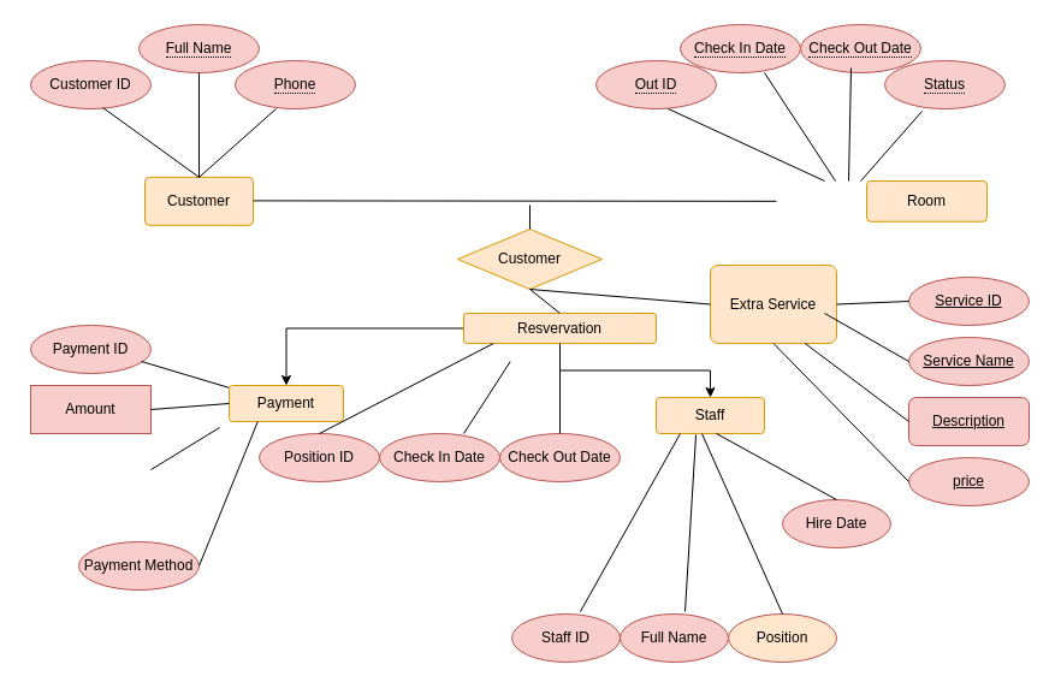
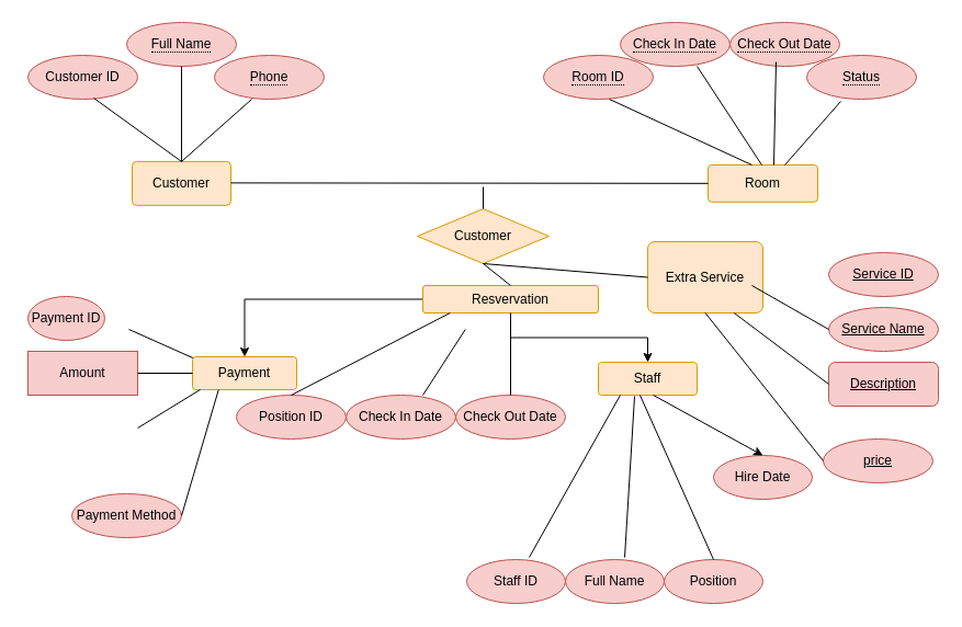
  <mxCell id="0" />
  <mxCell id="1" parent="0" />
  <mxCell id="2" value="" style="group" parent="1" vertex="1" connectable="0"><mxGeometry x="20" y="20" width="835" height="530" as="geometry" /></mxCell>
  <mxCell id="3" value="Customer" style="rounded=1;arcSize=10;whiteSpace=wrap;html=1;align=center;fillColor=#ffe6cc;strokeColor=#d79b00;" parent="2" vertex="1"><mxGeometry x="100" y="126.88" width="90" height="40" as="geometry" /></mxCell>
- <mxCell id="4" value="Room" style="whiteSpace=wrap;html=1;rounded=1;arcSize=10;fillColor=#ffe6cc;strokeColor=#d79b00;" parent="2" vertex="1"><mxGeometry x="700" y="130.01" width="100" height="33.75" as="geometry" /></mxCell>
+ <mxCell id="4" value="Room" style="whiteSpace=wrap;html=1;rounded=1;arcSize=10;fillColor=#ffe6cc;strokeColor=#d79b00;" parent="2" vertex="1"><mxGeometry x="625" y="130.01" width="100" height="33.75" as="geometry" /></mxCell>
  <mxCell id="5" value="Customer ID" style="ellipse;whiteSpace=wrap;html=1;align=center;fillColor=#f8cecc;strokeColor=#b85450;" parent="2" vertex="1"><mxGeometry x="5" y="30" width="100" height="40" as="geometry" /></mxCell>
  <mxCell id="6" value="&lt;span style=&quot;border-bottom: 1px dotted&quot;&gt;Full Name&lt;/span&gt;" style="ellipse;whiteSpace=wrap;html=1;align=center;fillColor=#f8cecc;strokeColor=#b85450;" parent="2" vertex="1"><mxGeometry x="95" width="100" height="40" as="geometry" /></mxCell>
  <mxCell id="7" value="&lt;span style=&quot;border-bottom: 1px dotted&quot;&gt;Phone&lt;/span&gt;" style="ellipse;whiteSpace=wrap;html=1;align=center;fillColor=#f8cecc;strokeColor=#b85450;" parent="2" vertex="1"><mxGeometry x="175" y="30" width="100" height="40" as="geometry" /></mxCell>
  <mxCell id="8" value="" style="endArrow=none;html=1;rounded=0;entryX=0.5;entryY=0;entryDx=0;entryDy=0;exitX=0.34;exitY=1;exitDx=0;exitDy=0;exitPerimeter=0;" parent="2" source="7" target="3" edge="1"><mxGeometry relative="1" as="geometry"><mxPoint x="215" y="90" as="sourcePoint" /><mxPoint x="375" y="100" as="targetPoint" /></mxGeometry></mxCell>
  <mxCell id="9" value="" style="endArrow=none;html=1;rounded=0;entryX=0.5;entryY=0;entryDx=0;entryDy=0;" parent="2" target="3" edge="1"><mxGeometry relative="1" as="geometry"><mxPoint x="65" y="69" as="sourcePoint" /><mxPoint x="185" y="69" as="targetPoint" /></mxGeometry></mxCell>
  <mxCell id="10" value="" style="endArrow=none;html=1;rounded=0;exitX=0.5;exitY=1;exitDx=0;exitDy=0;entryX=0.5;entryY=0;entryDx=0;entryDy=0;" parent="2" source="6" target="3" edge="1"><mxGeometry relative="1" as="geometry"><mxPoint x="145" y="90" as="sourcePoint" /><mxPoint x="265" y="90" as="targetPoint" /></mxGeometry></mxCell>
- <mxCell id="11" value="&lt;span style=&quot;border-bottom: 1px dotted&quot;&gt;Out ID&lt;/span&gt;" style="ellipse;whiteSpace=wrap;html=1;align=center;fillColor=#f8cecc;strokeColor=#b85450;" parent="2" vertex="1"><mxGeometry x="475" y="30" width="100" height="40" as="geometry" /></mxCell>
+ <mxCell id="11" value="&lt;span style=&quot;border-bottom: 1px dotted&quot;&gt;Room ID&lt;/span&gt;" style="ellipse;whiteSpace=wrap;html=1;align=center;fillColor=#f8cecc;strokeColor=#b85450;" parent="2" vertex="1"><mxGeometry x="475" y="30" width="100" height="40" as="geometry" /></mxCell>
  <mxCell id="12" value="&lt;span style=&quot;border-bottom: 1px dotted&quot;&gt;Check Out Date&lt;/span&gt;" style="ellipse;whiteSpace=wrap;html=1;align=center;fillColor=#f8cecc;strokeColor=#b85450;" parent="2" vertex="1"><mxGeometry x="645" width="100" height="40" as="geometry" /></mxCell>
  <mxCell id="13" value="&lt;span style=&quot;border-bottom: 1px dotted&quot;&gt;Status&lt;/span&gt;" style="ellipse;whiteSpace=wrap;html=1;align=center;fillColor=#f8cecc;strokeColor=#b85450;" parent="2" vertex="1"><mxGeometry x="715" y="30" width="100" height="40" as="geometry" /></mxCell>
  <mxCell id="14" value="&lt;span style=&quot;border-bottom: 1px dotted&quot;&gt;Check In Date&lt;/span&gt;" style="ellipse;whiteSpace=wrap;html=1;align=center;fillColor=#f8cecc;strokeColor=#b85450;" parent="2" vertex="1"><mxGeometry x="545" width="100" height="40" as="geometry" /></mxCell>
  <mxCell id="15" value="" style="endArrow=none;html=1;rounded=0;exitX=0.5;exitY=1;exitDx=0;exitDy=0;" parent="2" edge="1"><mxGeometry relative="1" as="geometry"><mxPoint x="535" y="70" as="sourcePoint" /><mxPoint x="665" y="130" as="targetPoint" /></mxGeometry></mxCell>
  <mxCell id="16" value="" style="endArrow=none;html=1;rounded=0;exitX=0.61;exitY=1.05;exitDx=0;exitDy=0;exitPerimeter=0;entryX=0.4;entryY=0.059;entryDx=0;entryDy=0;entryPerimeter=0;" parent="2" edge="1"><mxGeometry relative="1" as="geometry"><mxPoint x="615" y="40" as="sourcePoint" /><mxPoint x="674" y="130.001" as="targetPoint" /></mxGeometry></mxCell>
  <mxCell id="17" value="" style="endArrow=none;html=1;rounded=0;entryX=0.67;entryY=-0.03;entryDx=0;entryDy=0;entryPerimeter=0;exitX=0.42;exitY=0.9;exitDx=0;exitDy=0;exitPerimeter=0;" parent="2" source="12" edge="1"><mxGeometry relative="1" as="geometry"><mxPoint x="685" y="50" as="sourcePoint" /><mxPoint x="685" y="130.007" as="targetPoint" /></mxGeometry></mxCell>
  <mxCell id="18" value="" style="endArrow=none;html=1;rounded=0;entryX=0.31;entryY=1.05;entryDx=0;entryDy=0;entryPerimeter=0;" parent="2" target="13" edge="1"><mxGeometry relative="1" as="geometry"><mxPoint x="695" y="130" as="sourcePoint" /><mxPoint x="855" y="110" as="targetPoint" /></mxGeometry></mxCell>
  <mxCell id="19" value="" style="endArrow=none;html=1;rounded=0;" parent="2" edge="1"><mxGeometry relative="1" as="geometry"><mxPoint x="190" y="146.38" as="sourcePoint" /><mxPoint x="625" y="146.833" as="targetPoint" /></mxGeometry></mxCell>
  <mxCell id="20" value="Customer" style="shape=rhombus;perimeter=rhombusPerimeter;whiteSpace=wrap;html=1;align=center;fillColor=#ffe6cc;strokeColor=#d79b00;" parent="2" vertex="1"><mxGeometry x="360" y="170" width="120" height="50" as="geometry" /></mxCell>
  <mxCell id="21" value="" style="endArrow=none;html=1;rounded=0;entryX=0.5;entryY=0;entryDx=0;entryDy=0;" parent="2" target="20" edge="1"><mxGeometry relative="1" as="geometry"><mxPoint x="420" y="150" as="sourcePoint" /><mxPoint x="420" y="220" as="targetPoint" /></mxGeometry></mxCell>
  <mxCell id="22" value="" style="edgeStyle=orthogonalEdgeStyle;rounded=0;orthogonalLoop=1;jettySize=auto;html=1;" parent="2" source="24" target="38" edge="1"><mxGeometry relative="1" as="geometry" /></mxCell>
  <mxCell id="23" value="" style="edgeStyle=orthogonalEdgeStyle;rounded=0;orthogonalLoop=1;jettySize=auto;html=1;" parent="2" source="24" target="31" edge="1"><mxGeometry relative="1" as="geometry" /></mxCell>
  <mxCell id="24" value="Resvervation" style="whiteSpace=wrap;html=1;rounded=1;arcSize=10;fillColor=#ffe6cc;strokeColor=#d79b00;" parent="2" vertex="1"><mxGeometry x="365" y="240" width="160" height="25" as="geometry" /></mxCell>
  <mxCell id="25" value="" style="endArrow=none;html=1;rounded=0;exitX=0.5;exitY=1;exitDx=0;exitDy=0;entryX=0.5;entryY=0;entryDx=0;entryDy=0;" parent="2" source="20" target="24" edge="1"><mxGeometry relative="1" as="geometry"><mxPoint x="395" y="250" as="sourcePoint" /><mxPoint x="555" y="250" as="targetPoint" /></mxGeometry></mxCell>
- <mxCell id="26" value="Payment ID" style="ellipse;whiteSpace=wrap;html=1;align=center;fillColor=#f8cecc;strokeColor=#b85450;" parent="2" vertex="1"><mxGeometry x="5" y="250" width="100" height="40" as="geometry" /></mxCell>
+ <mxCell id="26" value="Payment ID" style="ellipse;whiteSpace=wrap;html=1;align=center;fillColor=#f8cecc;strokeColor=#b85450;" parent="2" vertex="1"><mxGeometry x="5" y="250" width="70" height="40" as="geometry" /></mxCell>
  <mxCell id="27" value="Amount" style="whiteSpace=wrap;html=1;align=center;fillColor=#f8cecc;strokeColor=#b85450;rounded=0;" parent="2" vertex="1"><mxGeometry x="5" y="300" width="100" height="40" as="geometry" /></mxCell>
  <mxCell id="28" value="Payment Method" style="ellipse;whiteSpace=wrap;html=1;align=center;fillColor=#f8cecc;strokeColor=#b85450;" parent="2" vertex="1"><mxGeometry x="45" y="430" width="100" height="40" as="geometry" /></mxCell>
  <mxCell id="29" value="" style="endArrow=none;html=1;rounded=0;entryX=0.074;entryY=0.133;entryDx=0;entryDy=0;exitX=0.92;exitY=0.675;exitDx=0;exitDy=0;exitPerimeter=0;entryPerimeter=0;" parent="2" target="38" edge="1"><mxGeometry relative="1" as="geometry"><mxPoint x="97" y="280" as="sourcePoint" /><mxPoint x="155" y="315.5" as="targetPoint" /></mxGeometry></mxCell>
  <mxCell id="30" value="" style="endArrow=none;html=1;rounded=0;exitX=1;exitY=0.75;exitDx=0;exitDy=0;exitPerimeter=0;" parent="2" source="38" edge="1"><mxGeometry relative="1" as="geometry"><mxPoint x="125" y="320" as="sourcePoint" /><mxPoint x="235" y="320" as="targetPoint" /></mxGeometry></mxCell>
  <mxCell id="31" value="Staff" style="whiteSpace=wrap;html=1;rounded=1;arcSize=10;fillColor=#ffe6cc;strokeColor=#d79b00;" parent="2" vertex="1"><mxGeometry x="525" y="310" width="90" height="30" as="geometry" /></mxCell>
  <mxCell id="32" value="Staff ID" style="ellipse;whiteSpace=wrap;html=1;align=center;fillColor=#f8cecc;strokeColor=#b85450;" parent="2" vertex="1"><mxGeometry x="405" y="490" width="90" height="40" as="geometry" /></mxCell>
  <mxCell id="33" value="Full Name" style="ellipse;whiteSpace=wrap;html=1;align=center;fillColor=#f8cecc;strokeColor=#b85450;" parent="2" vertex="1"><mxGeometry x="495" y="490" width="90" height="40" as="geometry" /></mxCell>
- <mxCell id="34" value="Position" style="ellipse;whiteSpace=wrap;html=1;align=center;fillColor=#ffe6cc;strokeColor=#b85450;" parent="2" vertex="1"><mxGeometry x="585" y="490" width="90" height="40" as="geometry" /></mxCell>
+ <mxCell id="34" value="Position" style="ellipse;whiteSpace=wrap;html=1;align=center;fillColor=#f8cecc;strokeColor=#b85450;" parent="2" vertex="1"><mxGeometry x="585" y="490" width="90" height="40" as="geometry" /></mxCell>
  <mxCell id="35" value="Position ID" style="ellipse;whiteSpace=wrap;html=1;align=center;fillColor=#f8cecc;strokeColor=#b85450;" parent="2" vertex="1"><mxGeometry x="195" y="340" width="100" height="40" as="geometry" /></mxCell>
  <mxCell id="36" value="Check In Date" style="ellipse;whiteSpace=wrap;html=1;align=center;fillColor=#f8cecc;strokeColor=#b85450;" parent="2" vertex="1"><mxGeometry x="295" y="340" width="100" height="40" as="geometry" /></mxCell>
  <mxCell id="37" value="Check Out Date" style="ellipse;whiteSpace=wrap;html=1;align=center;fillColor=#f8cecc;strokeColor=#b85450;" parent="2" vertex="1"><mxGeometry x="395" y="340" width="100" height="40" as="geometry" /></mxCell>
- <mxCell id="38" value="Payment" style="whiteSpace=wrap;html=1;rounded=1;arcSize=10;fillColor=#ffe6cc;strokeColor=#d79b00;" parent="2" vertex="1"><mxGeometry x="170" y="300" width="95" height="30" as="geometry" /></mxCell>
+ <mxCell id="38" value="Payment" style="whiteSpace=wrap;html=1;rounded=1;arcSize=10;fillColor=#ffe6cc;strokeColor=#d79b00;" parent="2" vertex="1"><mxGeometry x="155" y="305" width="95" height="30" as="geometry" /></mxCell>
  <mxCell id="39" value="" style="endArrow=none;html=1;rounded=0;exitX=1;exitY=0.5;exitDx=0;exitDy=0;entryX=0;entryY=0.5;entryDx=0;entryDy=0;" parent="2" source="27" target="38" edge="1"><mxGeometry relative="1" as="geometry"><mxPoint x="100" y="335" as="sourcePoint" /><mxPoint x="155" y="340" as="targetPoint" /></mxGeometry></mxCell>
  <mxCell id="40" value="" style="endArrow=none;html=1;rounded=0;entryX=0.074;entryY=0.967;entryDx=0;entryDy=0;entryPerimeter=0;" parent="2" edge="1"><mxGeometry relative="1" as="geometry"><mxPoint x="105" y="370" as="sourcePoint" /><mxPoint x="162.03" y="335.01" as="targetPoint" /></mxGeometry></mxCell>
  <mxCell id="41" value="" style="endArrow=none;html=1;rounded=0;exitX=1;exitY=0.5;exitDx=0;exitDy=0;entryX=0.25;entryY=1;entryDx=0;entryDy=0;" parent="2" source="28" target="38" edge="1"><mxGeometry relative="1" as="geometry"><mxPoint x="95" y="430" as="sourcePoint" /><mxPoint x="165" y="350" as="targetPoint" /></mxGeometry></mxCell>
  <mxCell id="42" value="" style="endArrow=none;html=1;rounded=0;entryX=0.155;entryY=1;entryDx=0;entryDy=0;entryPerimeter=0;exitX=0.5;exitY=0;exitDx=0;exitDy=0;" parent="2" source="35" target="24" edge="1"><mxGeometry relative="1" as="geometry"><mxPoint x="235" y="350" as="sourcePoint" /><mxPoint x="395" y="350" as="targetPoint" /></mxGeometry></mxCell>
  <mxCell id="43" value="" style="endArrow=none;html=1;rounded=0;exitX=0.25;exitY=1;exitDx=0;exitDy=0;" parent="2" edge="1"><mxGeometry relative="1" as="geometry"><mxPoint x="403.75" y="280" as="sourcePoint" /><mxPoint x="365" y="340" as="targetPoint" /></mxGeometry></mxCell>
  <mxCell id="44" value="" style="endArrow=none;html=1;rounded=0;entryX=0.5;entryY=0;entryDx=0;entryDy=0;exitX=0.5;exitY=1;exitDx=0;exitDy=0;" parent="2" source="24" target="37" edge="1"><mxGeometry relative="1" as="geometry"><mxPoint x="405" y="305" as="sourcePoint" /><mxPoint x="565" y="305" as="targetPoint" /></mxGeometry></mxCell>
  <mxCell id="45" value="" style="endArrow=none;html=1;rounded=0;exitX=0.633;exitY=-0.05;exitDx=0;exitDy=0;exitPerimeter=0;entryX=0.222;entryY=1;entryDx=0;entryDy=0;entryPerimeter=0;" parent="2" source="32" target="31" edge="1"><mxGeometry relative="1" as="geometry"><mxPoint x="455" y="390" as="sourcePoint" /><mxPoint x="615" y="390" as="targetPoint" /></mxGeometry></mxCell>
  <mxCell id="46" value="" style="endArrow=none;html=1;rounded=0;entryX=0.5;entryY=0;entryDx=0;entryDy=0;exitX=0.422;exitY=1;exitDx=0;exitDy=0;exitPerimeter=0;" parent="2" source="31" target="34" edge="1"><mxGeometry relative="1" as="geometry"><mxPoint x="577.96" y="330" as="sourcePoint" /><mxPoint x="475.0" y="510" as="targetPoint" /></mxGeometry></mxCell>
  <mxCell id="47" value="" style="endArrow=none;html=1;rounded=0;exitX=0.6;exitY=-0.05;exitDx=0;exitDy=0;exitPerimeter=0;entryX=0.367;entryY=1.033;entryDx=0;entryDy=0;entryPerimeter=0;" parent="2" source="33" target="31" edge="1"><mxGeometry relative="1" as="geometry"><mxPoint x="545" y="379" as="sourcePoint" /><mxPoint x="705" y="379" as="targetPoint" /></mxGeometry></mxCell>
  <mxCell id="48" value="Hire Date" style="ellipse;whiteSpace=wrap;html=1;align=center;fillColor=#f8cecc;strokeColor=#b85450;" parent="2" vertex="1"><mxGeometry x="630" y="395" width="90" height="40" as="geometry" /></mxCell>
- <mxCell id="49" value="" style="endArrow=none;html=1;rounded=0;entryX=0.5;entryY=0;entryDx=0;entryDy=0;exitX=0.556;exitY=1;exitDx=0;exitDy=0;exitPerimeter=0;" parent="2" source="31" target="48" edge="1"><mxGeometry relative="1" as="geometry"><mxPoint x="595" y="400" as="sourcePoint" /><mxPoint x="755" y="400" as="targetPoint" /></mxGeometry></mxCell>
+ <mxCell id="49" value="" style="endArrow=classic;html=1;rounded=0;entryX=0.5;entryY=0;entryDx=0;entryDy=0;exitX=0.556;exitY=1;exitDx=0;exitDy=0;exitPerimeter=0;" parent="2" source="31" target="48" edge="1"><mxGeometry relative="1" as="geometry"><mxPoint x="595" y="400" as="sourcePoint" /><mxPoint x="755" y="400" as="targetPoint" /></mxGeometry></mxCell>
  <mxCell id="50" value="Extra Service" style="whiteSpace=wrap;html=1;rounded=1;arcSize=10;fillColor=#ffe6cc;strokeColor=#d79b00;" parent="2" vertex="1"><mxGeometry x="570" y="200" width="105" height="65" as="geometry" /></mxCell>
  <mxCell id="51" value="" style="endArrow=none;html=1;rounded=0;entryX=0;entryY=0.5;entryDx=0;entryDy=0;" parent="2" target="50" edge="1"><mxGeometry relative="1" as="geometry"><mxPoint x="420" y="220" as="sourcePoint" /><mxPoint x="645" y="240" as="targetPoint" /></mxGeometry></mxCell>
  <mxCell id="52" value="Service ID" style="ellipse;whiteSpace=wrap;html=1;align=center;fontStyle=4;fillColor=#f8cecc;strokeColor=#b85450;" parent="2" vertex="1"><mxGeometry x="735" y="210" width="100" height="40" as="geometry" /></mxCell>
  <mxCell id="53" value="Service Name" style="ellipse;whiteSpace=wrap;html=1;align=center;fontStyle=4;fillColor=#f8cecc;strokeColor=#b85450;" parent="2" vertex="1"><mxGeometry x="735" y="260" width="100" height="40" as="geometry" /></mxCell>
  <mxCell id="54" value="Description" style="whiteSpace=wrap;html=1;align=center;fontStyle=4;fillColor=#f8cecc;strokeColor=#b85450;rounded=1;" parent="2" vertex="1"><mxGeometry x="735" y="310" width="100" height="40" as="geometry" /></mxCell>
- <mxCell id="55" value="price" style="ellipse;whiteSpace=wrap;html=1;align=center;fontStyle=4;fillColor=#f8cecc;strokeColor=#b85450;" parent="2" vertex="1"><mxGeometry x="735" y="360" width="100" height="40" as="geometry" /></mxCell>
+ <mxCell id="55" value="price" style="ellipse;whiteSpace=wrap;html=1;align=center;fontStyle=4;fillColor=#f8cecc;strokeColor=#b85450;" parent="2" vertex="1"><mxGeometry x="730" y="380" width="100" height="40" as="geometry" /></mxCell>
  <mxCell id="56" value="" style="endArrow=none;html=1;rounded=0;exitX=0.5;exitY=1;exitDx=0;exitDy=0;entryX=0;entryY=0.5;entryDx=0;entryDy=0;" parent="2" source="50" target="55" edge="1"><mxGeometry relative="1" as="geometry"><mxPoint x="635" y="360" as="sourcePoint" /><mxPoint x="795" y="360" as="targetPoint" /></mxGeometry></mxCell>
  <mxCell id="57" value="" style="endArrow=none;html=1;rounded=0;entryX=0;entryY=0.5;entryDx=0;entryDy=0;exitX=0.75;exitY=1;exitDx=0;exitDy=0;" parent="2" source="50" target="54" edge="1"><mxGeometry relative="1" as="geometry"><mxPoint x="655" y="250" as="sourcePoint" /><mxPoint x="755" y="300" as="targetPoint" /></mxGeometry></mxCell>
  <mxCell id="58" value="" style="endArrow=none;html=1;rounded=0;exitX=1;exitY=0.75;exitDx=0;exitDy=0;" parent="2" edge="1"><mxGeometry relative="1" as="geometry"><mxPoint x="665" y="240" as="sourcePoint" /><mxPoint x="735" y="280" as="targetPoint" /></mxGeometry></mxCell>
- <mxCell id="59" value="" style="endArrow=none;html=1;rounded=0;exitX=1;exitY=0.5;exitDx=0;exitDy=0;entryX=0;entryY=0.5;entryDx=0;entryDy=0;" parent="2" source="50" target="52" edge="1"><mxGeometry relative="1" as="geometry"><mxPoint x="585" y="259" as="sourcePoint" /><mxPoint x="745" y="259" as="targetPoint" /></mxGeometry></mxCell>
